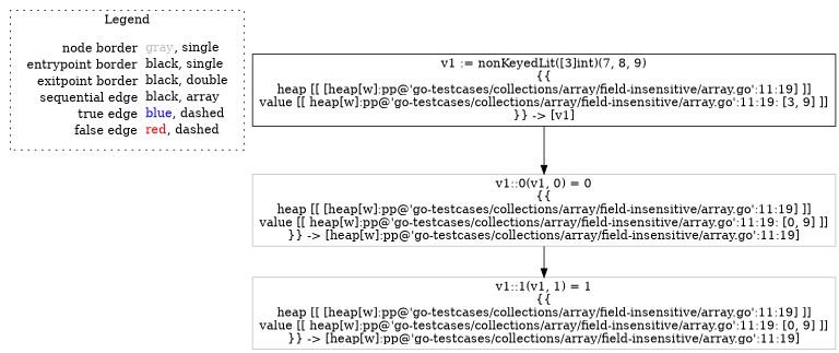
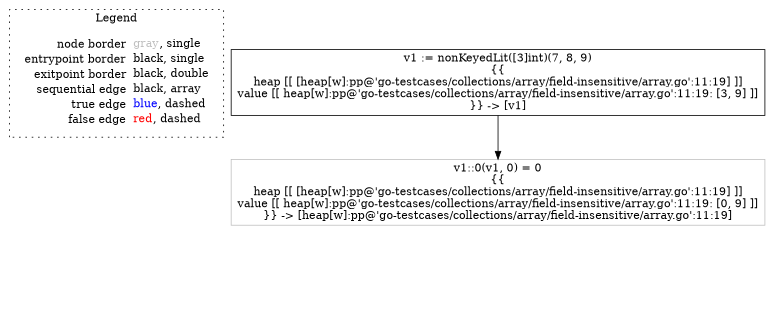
  digraph {
    node [shape=rect color=gray]
    edge [color=black]
    n1 [label=<<table border="0" cellpadding="2" cellspacing="0" cellborder="0"><tr><td align="right">node border&nbsp;</td><td align="left"><font color="gray">gray</font>, single</td></tr><tr><td align="right">entrypoint border&nbsp;</td><td align="left"><font color="black">black</font>, single</td></tr><tr><td align="right">exitpoint border&nbsp;</td><td align="left"><font color="black">black</font>, double</td></tr><tr><td align="right">sequential edge&nbsp;</td><td align="left"><font color="black">black</font>, array</td></tr><tr><td align="right">true edge&nbsp;</td><td align="left"><font color="blue">blue</font>, dashed</td></tr><tr><td align="right">false edge&nbsp;</td><td align="left"><font color="red">red</font>, dashed</td></tr></table>> shape=plaintext color=""]
    n2 [color=black label=<v1 := nonKeyedLit([3]int)(7, 8, 9)<BR/>{{<BR/>heap [[ [heap[w]:pp@'go-testcases/collections/array/field-insensitive/array.go':11:19] ]]<BR/>value [[ heap[w]:pp@'go-testcases/collections/array/field-insensitive/array.go':11:19: [3, 9] ]]<BR/>}} -&gt; [v1]>]
    n3 [label=<v1::0(v1, 0) = 0<BR/>{{<BR/>heap [[ [heap[w]:pp@'go-testcases/collections/array/field-insensitive/array.go':11:19] ]]<BR/>value [[ heap[w]:pp@'go-testcases/collections/array/field-insensitive/array.go':11:19: [0, 9] ]]<BR/>}} -&gt; [heap[w]:pp@'go-testcases/collections/array/field-insensitive/array.go':11:19]>]
-   n4 [label=<v1::1(v1, 1) = 1<BR/>{{<BR/>heap [[ [heap[w]:pp@'go-testcases/collections/array/field-insensitive/array.go':11:19] ]]<BR/>value [[ heap[w]:pp@'go-testcases/collections/array/field-insensitive/array.go':11:19: [0, 9] ]]<BR/>}} -&gt; [heap[w]:pp@'go-testcases/collections/array/field-insensitive/array.go':11:19]>]
    subgraph cluster_1 {
      label=Legend
      style=dotted
      n1
    }
    n2 -> n3
-   n3 -> n4
  }
